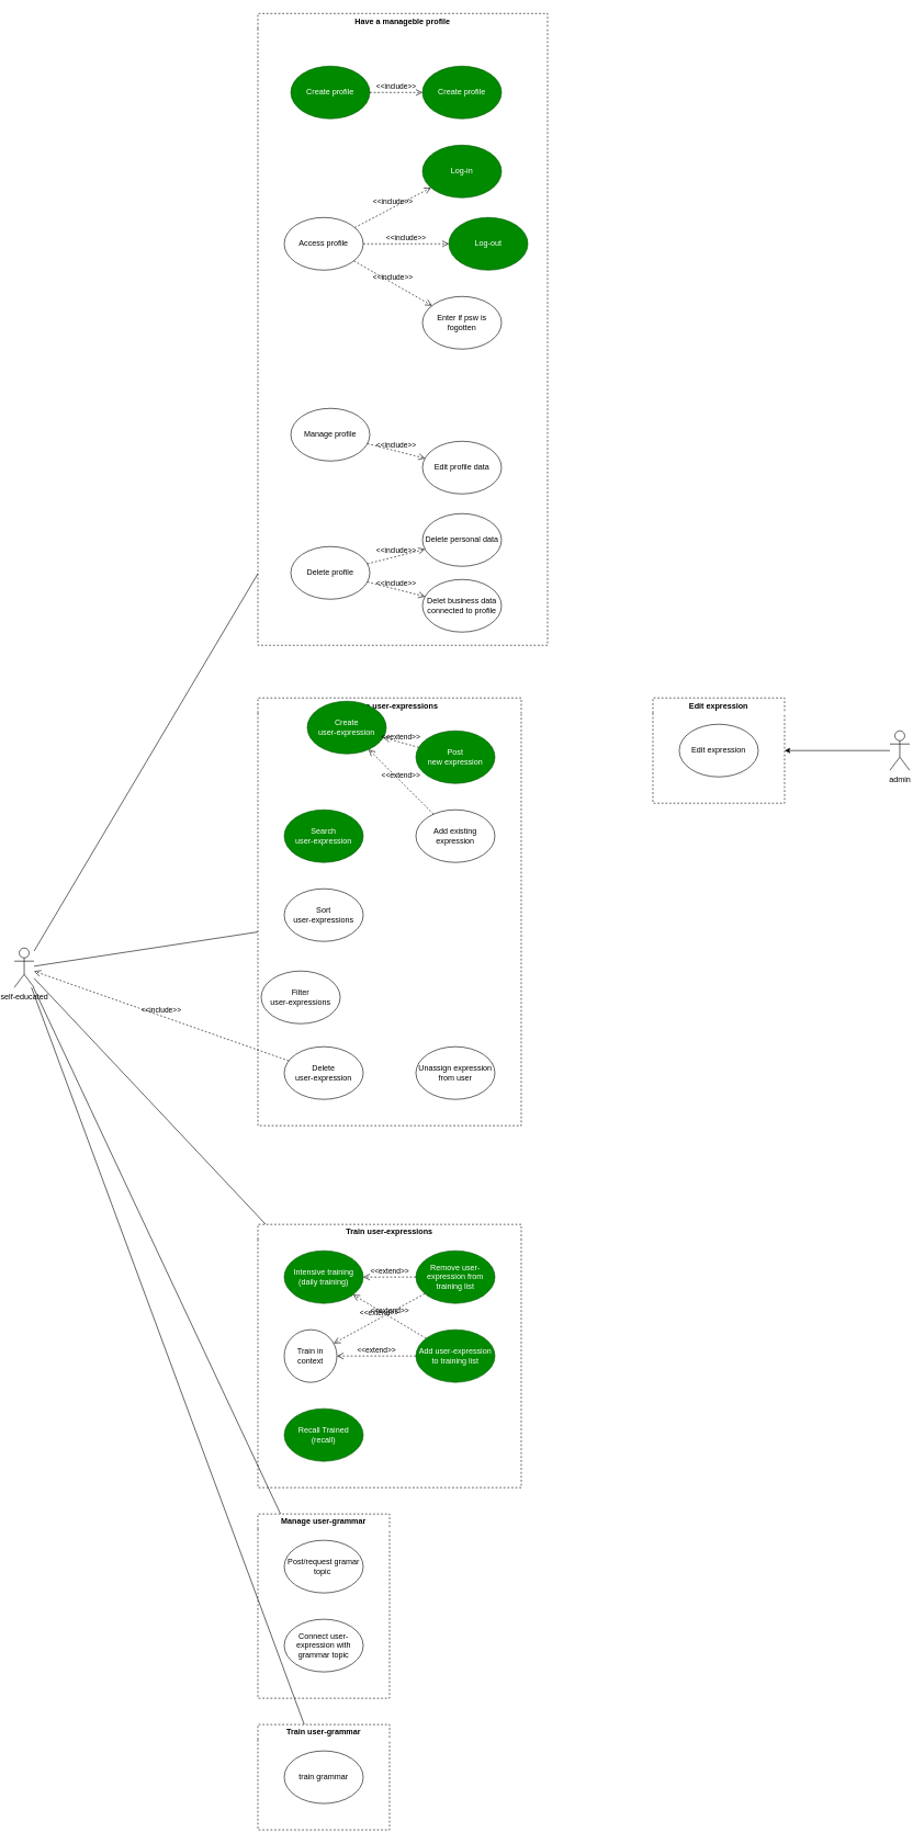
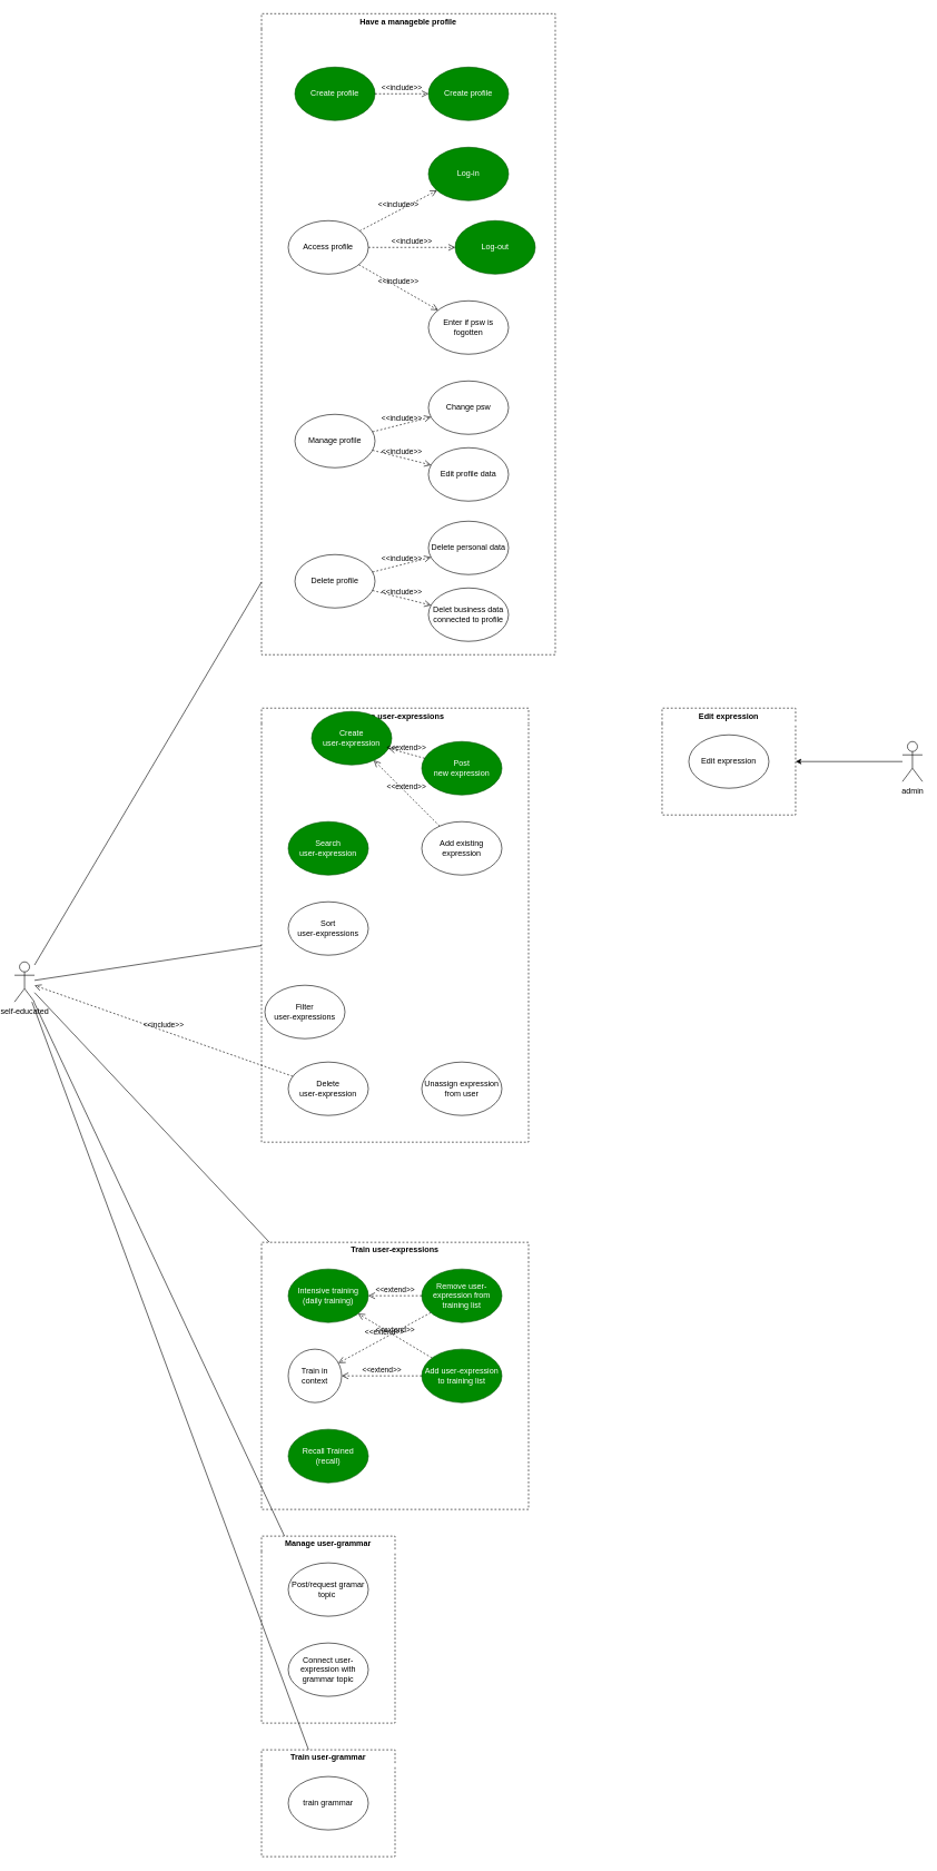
  <mxCell id="0" />
  <mxCell id="1" parent="0" />
  <mxCell id="2" style="edgeStyle=none;html=1;endArrow=none;endFill=0;" parent="1" source="7" target="27" edge="1"><mxGeometry relative="1" as="geometry" /></mxCell>
  <mxCell id="3" style="edgeStyle=none;html=1;endArrow=none;endFill=0;" parent="1" source="7" target="29" edge="1"><mxGeometry relative="1" as="geometry" /></mxCell>
  <mxCell id="4" style="edgeStyle=none;html=1;endArrow=none;endFill=0;" parent="1" source="7" target="41" edge="1"><mxGeometry relative="1" as="geometry" /></mxCell>
  <mxCell id="5" style="edgeStyle=none;html=1;endArrow=none;endFill=0;" parent="1" source="7" target="48" edge="1"><mxGeometry relative="1" as="geometry" /></mxCell>
  <mxCell id="6" style="edgeStyle=none;html=1;endArrow=none;endFill=0;" parent="1" source="7" target="50" edge="1"><mxGeometry relative="1" as="geometry"><mxPoint x="290" y="1730" as="targetPoint" /></mxGeometry></mxCell>
  <mxCell id="7" value="self-educated" style="shape=umlActor;verticalLabelPosition=bottom;verticalAlign=top;html=1;outlineConnect=0;" parent="1" vertex="1"><mxGeometry x="20" y="1440" width="30" height="60" as="geometry" /></mxCell>
  <mxCell id="8" value="Create profile" style="ellipse;whiteSpace=wrap;html=1;fillColor=#008a00;fontColor=#ffffff;strokeColor=#005700;" parent="1" vertex="1"><mxGeometry x="640" y="100" width="120" height="80" as="geometry" /></mxCell>
  <mxCell id="9" value="Log-in" style="ellipse;whiteSpace=wrap;html=1;fillColor=#008a00;fontColor=#ffffff;strokeColor=#005700;" parent="1" vertex="1"><mxGeometry x="640" y="220" width="120" height="80" as="geometry" /></mxCell>
  <mxCell id="10" value="Log-out" style="ellipse;whiteSpace=wrap;html=1;fillColor=#008a00;fontColor=#ffffff;strokeColor=#005700;" parent="1" vertex="1"><mxGeometry x="680" y="330" width="120" height="80" as="geometry" /></mxCell>
+ <mxCell id="11" value="Change psw" style="ellipse;whiteSpace=wrap;html=1;" parent="1" vertex="1"><mxGeometry x="640" y="570" width="120" height="80" as="geometry" /></mxCell>
  <mxCell id="12" value="Enter if psw is fogotten" style="ellipse;whiteSpace=wrap;html=1;" parent="1" vertex="1"><mxGeometry x="640" y="450" width="120" height="80" as="geometry" /></mxCell>
  <mxCell id="13" value="Create profile" style="ellipse;whiteSpace=wrap;html=1;fillColor=#008a00;fontColor=#ffffff;strokeColor=#005700;" parent="1" vertex="1"><mxGeometry x="440" y="100" width="120" height="80" as="geometry" /></mxCell>
  <mxCell id="14" value="Manage profile" style="ellipse;whiteSpace=wrap;html=1;" parent="1" vertex="1"><mxGeometry x="440" y="620" width="120" height="80" as="geometry" /></mxCell>
  <mxCell id="15" value="Delete profile" style="ellipse;whiteSpace=wrap;html=1;" parent="1" vertex="1"><mxGeometry x="440" y="830" width="120" height="80" as="geometry" /></mxCell>
  <mxCell id="16" value="&amp;lt;&amp;lt;include&amp;gt;&amp;gt;" style="endArrow=open;startArrow=none;endFill=0;startFill=0;endSize=8;html=1;verticalAlign=bottom;dashed=1;labelBackgroundColor=none;" parent="1" source="13" target="8" edge="1"><mxGeometry width="160" relative="1" as="geometry"><mxPoint x="652.795" y="-233.496" as="sourcePoint" /><mxPoint x="720" y="-410" as="targetPoint" /></mxGeometry></mxCell>
  <mxCell id="17" value="&amp;lt;&amp;lt;include&amp;gt;&amp;gt;" style="endArrow=open;startArrow=none;endFill=0;startFill=0;endSize=8;html=1;verticalAlign=bottom;dashed=1;labelBackgroundColor=none;" parent="1" source="28" target="9" edge="1"><mxGeometry width="160" relative="1" as="geometry"><mxPoint x="570" y="55" as="sourcePoint" /><mxPoint x="640" y="55" as="targetPoint" /></mxGeometry></mxCell>
  <mxCell id="18" value="&amp;lt;&amp;lt;include&amp;gt;&amp;gt;" style="endArrow=open;startArrow=none;endFill=0;startFill=0;endSize=8;html=1;verticalAlign=bottom;dashed=1;labelBackgroundColor=none;" parent="1" source="28" target="12" edge="1"><mxGeometry width="160" relative="1" as="geometry"><mxPoint x="580" y="65" as="sourcePoint" /><mxPoint x="650" y="65" as="targetPoint" /></mxGeometry></mxCell>
  <mxCell id="19" value="&amp;lt;&amp;lt;include&amp;gt;&amp;gt;" style="endArrow=open;startArrow=none;endFill=0;startFill=0;endSize=8;html=1;verticalAlign=bottom;dashed=1;labelBackgroundColor=none;" parent="1" source="28" target="10" edge="1"><mxGeometry width="160" relative="1" as="geometry"><mxPoint x="590" y="170" as="sourcePoint" /><mxPoint x="660" y="170" as="targetPoint" /></mxGeometry></mxCell>
  <mxCell id="20" value="Edit profile data" style="ellipse;whiteSpace=wrap;html=1;" parent="1" vertex="1"><mxGeometry x="640" y="670" width="120" height="80" as="geometry" /></mxCell>
+ <mxCell id="21" value="&amp;lt;&amp;lt;include&amp;gt;&amp;gt;" style="endArrow=open;startArrow=none;endFill=0;startFill=0;endSize=8;html=1;verticalAlign=bottom;dashed=1;labelBackgroundColor=none;" parent="1" source="14" target="11" edge="1"><mxGeometry width="160" relative="1" as="geometry"><mxPoint x="553.877" y="402.283" as="sourcePoint" /><mxPoint x="666.228" y="472.642" as="targetPoint" /></mxGeometry></mxCell>
  <mxCell id="22" value="&amp;lt;&amp;lt;include&amp;gt;&amp;gt;" style="endArrow=open;startArrow=none;endFill=0;startFill=0;endSize=8;html=1;verticalAlign=bottom;dashed=1;labelBackgroundColor=none;" parent="1" source="14" target="20" edge="1"><mxGeometry width="160" relative="1" as="geometry"><mxPoint x="563.877" y="412.283" as="sourcePoint" /><mxPoint x="676.228" y="482.642" as="targetPoint" /></mxGeometry></mxCell>
  <mxCell id="23" value="Delete personal data" style="ellipse;whiteSpace=wrap;html=1;" parent="1" vertex="1"><mxGeometry x="640" y="780" width="120" height="80" as="geometry" /></mxCell>
  <mxCell id="24" value="Delet business data connected to profile" style="ellipse;whiteSpace=wrap;html=1;" parent="1" vertex="1"><mxGeometry x="640" y="880" width="120" height="80" as="geometry" /></mxCell>
  <mxCell id="25" value="&amp;lt;&amp;lt;include&amp;gt;&amp;gt;" style="endArrow=open;startArrow=none;endFill=0;startFill=0;endSize=8;html=1;verticalAlign=bottom;dashed=1;labelBackgroundColor=none;" parent="1" source="15" target="23" edge="1"><mxGeometry width="160" relative="1" as="geometry"><mxPoint x="566.324" y="683.786" as="sourcePoint" /><mxPoint x="653.82" y="705.955" as="targetPoint" /></mxGeometry></mxCell>
  <mxCell id="26" value="&amp;lt;&amp;lt;include&amp;gt;&amp;gt;" style="endArrow=open;startArrow=none;endFill=0;startFill=0;endSize=8;html=1;verticalAlign=bottom;dashed=1;labelBackgroundColor=none;" parent="1" source="15" target="24" edge="1"><mxGeometry width="160" relative="1" as="geometry"><mxPoint x="576.324" y="693.786" as="sourcePoint" /><mxPoint x="663.82" y="715.955" as="targetPoint" /></mxGeometry></mxCell>
  <mxCell id="27" value="Have a manageble profile" style="swimlane;whiteSpace=wrap;html=1;dashed=1;swimlaneLine=0;" parent="1" vertex="1"><mxGeometry y="20" width="440" height="960" as="geometry" x="390" /></mxCell>
  <mxCell id="28" value="Access profile" style="ellipse;whiteSpace=wrap;html=1;" parent="27" vertex="1"><mxGeometry x="40" y="310" width="120" height="80" as="geometry" /></mxCell>
  <mxCell id="29" value="Manage user-expressions" style="swimlane;whiteSpace=wrap;html=1;dashed=1;swimlaneLine=0;" parent="1" vertex="1"><mxGeometry y="1060" width="400" height="650" as="geometry" x="390" /></mxCell>
  <mxCell id="30" value="Create&lt;br&gt;user-expression" style="ellipse;whiteSpace=wrap;html=1;fillColor=#008a00;strokeColor=#005700;fontColor=#ffffff;" parent="29" vertex="1"><mxGeometry x="75" y="5" width="120" height="80" as="geometry" /></mxCell>
  <mxCell id="31" value="Post&lt;br&gt;new expression" style="ellipse;whiteSpace=wrap;html=1;fillColor=#008a00;fontColor=#ffffff;strokeColor=#005700;" parent="29" vertex="1"><mxGeometry x="240" y="50" width="120" height="80" as="geometry" /></mxCell>
  <mxCell id="32" value="&amp;lt;&amp;lt;extend&amp;gt;&amp;gt;" style="endArrow=open;startArrow=none;endFill=0;startFill=0;endSize=8;html=1;verticalAlign=bottom;dashed=1;labelBackgroundColor=none;" parent="29" source="31" target="30" edge="1"><mxGeometry width="160" relative="1" as="geometry"><mxPoint x="86.324" y="-216.214" as="sourcePoint" /><mxPoint x="173.82" y="-194.045" as="targetPoint" /></mxGeometry></mxCell>
  <mxCell id="33" value="Search&lt;br&gt;user-expression" style="ellipse;whiteSpace=wrap;html=1;fillColor=#008a00;fontColor=#ffffff;strokeColor=#005700;" parent="29" vertex="1"><mxGeometry x="40" y="170" width="120" height="80" as="geometry" /></mxCell>
  <mxCell id="34" value="Sort&lt;br&gt;user-expressions" style="ellipse;whiteSpace=wrap;html=1;" parent="29" vertex="1"><mxGeometry x="40" y="290" width="120" height="80" as="geometry" /></mxCell>
  <mxCell id="35" value="Filter&lt;br&gt;user-expressions" style="ellipse;whiteSpace=wrap;html=1;" parent="29" vertex="1"><mxGeometry x="5" y="415" width="120" height="80" as="geometry" /></mxCell>
  <mxCell id="36" value="Delete&lt;br&gt;user-expression" style="ellipse;whiteSpace=wrap;html=1;" parent="29" vertex="1"><mxGeometry x="40" y="530" width="120" height="80" as="geometry" /></mxCell>
  <mxCell id="37" value="Unassign expression from user" style="ellipse;whiteSpace=wrap;html=1;" parent="29" vertex="1"><mxGeometry x="240" y="530" width="120" height="80" as="geometry" /></mxCell>
  <mxCell id="38" value="&amp;lt;&amp;lt;include&amp;gt;&amp;gt;" style="endArrow=open;startArrow=none;endFill=0;startFill=0;endSize=8;html=1;verticalAlign=bottom;dashed=1;labelBackgroundColor=none;" parent="29" source="36" target="7" edge="1"><mxGeometry width="160" relative="1" as="geometry"><mxPoint x="232.504" y="299.996" as="sourcePoint" /><mxPoint x="320.0" y="322.165" as="targetPoint" /></mxGeometry></mxCell>
  <mxCell id="39" value="Add existing expression" style="ellipse;whiteSpace=wrap;html=1;" vertex="1" parent="29"><mxGeometry x="240" y="170" width="120" height="80" as="geometry" /></mxCell>
  <mxCell id="40" value="&amp;lt;&amp;lt;extend&amp;gt;&amp;gt;" style="endArrow=open;startArrow=none;endFill=0;startFill=0;endSize=8;html=1;verticalAlign=bottom;dashed=1;labelBackgroundColor=none;" edge="1" parent="29" source="39" target="30"><mxGeometry width="160" relative="1" as="geometry"><mxPoint x="250" y="100" as="sourcePoint" /><mxPoint x="170" y="100" as="targetPoint" /></mxGeometry></mxCell>
  <mxCell id="41" value="Train user-expressions" style="swimlane;whiteSpace=wrap;html=1;dashed=1;swimlaneLine=0;" parent="1" vertex="1"><mxGeometry y="1860" width="400" height="400" as="geometry" x="390" /></mxCell>
  <mxCell id="42" value="Remove user-expression from training list" style="ellipse;whiteSpace=wrap;html=1;fillColor=#008a00;fontColor=#ffffff;strokeColor=#005700;" vertex="1" parent="41"><mxGeometry x="240" y="40" width="120" height="80" as="geometry" /></mxCell>
  <mxCell id="43" value="Train in context" style="ellipse;whiteSpace=wrap;html=1;" parent="41" vertex="1"><mxGeometry x="40" y="160" width="80" height="80" as="geometry" /></mxCell>
  <mxCell id="44" value="Recall Trained&lt;br&gt;(recall)" style="ellipse;whiteSpace=wrap;html=1;fillColor=#008a00;fontColor=#ffffff;strokeColor=#005700;" parent="41" vertex="1"><mxGeometry x="40" y="280" width="120" height="80" as="geometry" /></mxCell>
  <mxCell id="45" value="Add user-expression to training list" style="ellipse;whiteSpace=wrap;html=1;fillColor=#008a00;fontColor=#ffffff;strokeColor=#005700;" parent="41" vertex="1"><mxGeometry x="240" y="160" width="120" height="80" as="geometry" /></mxCell>
  <mxCell id="46" value="&amp;lt;&amp;lt;extend&amp;gt;&amp;gt;" style="endArrow=open;startArrow=none;endFill=0;startFill=0;endSize=8;html=1;verticalAlign=bottom;dashed=1;labelBackgroundColor=none;" edge="1" parent="41" source="42" target="43"><mxGeometry width="160" relative="1" as="geometry"><mxPoint x="260" y="100" as="sourcePoint" /><mxPoint x="180" y="100" as="targetPoint" /></mxGeometry></mxCell>
  <mxCell id="47" value="&amp;lt;&amp;lt;extend&amp;gt;&amp;gt;" style="endArrow=open;startArrow=none;endFill=0;startFill=0;endSize=8;html=1;verticalAlign=bottom;dashed=1;labelBackgroundColor=none;" edge="1" parent="41" source="45" target="43"><mxGeometry width="160" relative="1" as="geometry"><mxPoint x="270" y="110" as="sourcePoint" /><mxPoint x="190" y="110" as="targetPoint" /></mxGeometry></mxCell>
  <mxCell id="48" value="Manage user-grammar" style="swimlane;whiteSpace=wrap;html=1;swimlaneLine=0;dashed=1;" parent="1" vertex="1"><mxGeometry y="2300" width="200" height="280" as="geometry" x="390"><mxRectangle y="2440" width="170" height="30" as="alternateBounds" /></mxGeometry></mxCell>
  <mxCell id="49" value="Connect user-expression with grammar topic" style="ellipse;whiteSpace=wrap;html=1;" vertex="1" parent="48"><mxGeometry x="40" y="160" width="120" height="80" as="geometry" /></mxCell>
  <mxCell id="50" value="Train user-grammar" style="swimlane;whiteSpace=wrap;html=1;swimlaneLine=0;dashed=1;" parent="1" vertex="1"><mxGeometry y="2620" width="200" height="160" as="geometry" x="390" /></mxCell>
  <mxCell id="51" value="train grammar" style="ellipse;whiteSpace=wrap;html=1;" vertex="1" parent="50"><mxGeometry x="40" y="40" width="120" height="80" as="geometry" /></mxCell>
  <mxCell id="52" value="Intensive training (daily training)" style="ellipse;whiteSpace=wrap;html=1;fillColor=#008a00;fontColor=#ffffff;strokeColor=#005700;" parent="1" vertex="1"><mxGeometry x="430" y="1900" width="120" height="80" as="geometry" /></mxCell>
  <mxCell id="53" style="edgeStyle=none;html=1;" edge="1" parent="1" source="54" target="55"><mxGeometry relative="1" as="geometry" /></mxCell>
  <mxCell id="54" value="admin" style="shape=umlActor;verticalLabelPosition=bottom;verticalAlign=top;html=1;outlineConnect=0;" vertex="1" parent="1"><mxGeometry x="1350" y="1110" width="30" height="60" as="geometry" /></mxCell>
  <mxCell id="55" value="Edit expression" style="swimlane;whiteSpace=wrap;html=1;dashed=1;swimlaneLine=0;" vertex="1" parent="1"><mxGeometry x="990" y="1060" width="200" height="160" as="geometry" /></mxCell>
  <mxCell id="56" value="Edit expression" style="ellipse;whiteSpace=wrap;html=1;" vertex="1" parent="55"><mxGeometry x="40" y="40" width="120" height="80" as="geometry" /></mxCell>
  <mxCell id="57" value="&amp;lt;&amp;lt;extend&amp;gt;&amp;gt;" style="endArrow=open;startArrow=none;endFill=0;startFill=0;endSize=8;html=1;verticalAlign=bottom;dashed=1;labelBackgroundColor=none;" edge="1" parent="1" source="42" target="52"><mxGeometry width="160" relative="1" as="geometry"><mxPoint x="650" y="1710" as="sourcePoint" /><mxPoint x="570" y="1710" as="targetPoint" /></mxGeometry></mxCell>
  <mxCell id="58" value="&amp;lt;&amp;lt;extend&amp;gt;&amp;gt;" style="endArrow=open;startArrow=none;endFill=0;startFill=0;endSize=8;html=1;verticalAlign=bottom;dashed=1;labelBackgroundColor=none;" edge="1" parent="1" source="45" target="52"><mxGeometry width="160" relative="1" as="geometry"><mxPoint x="640" y="1950" as="sourcePoint" /><mxPoint x="560" y="1950" as="targetPoint" /></mxGeometry></mxCell>
  <mxCell id="59" value="Post/request gramar topic&amp;nbsp;" style="ellipse;whiteSpace=wrap;html=1;" vertex="1" parent="1"><mxGeometry x="430" y="2340" width="120" height="80" as="geometry" /></mxCell>
